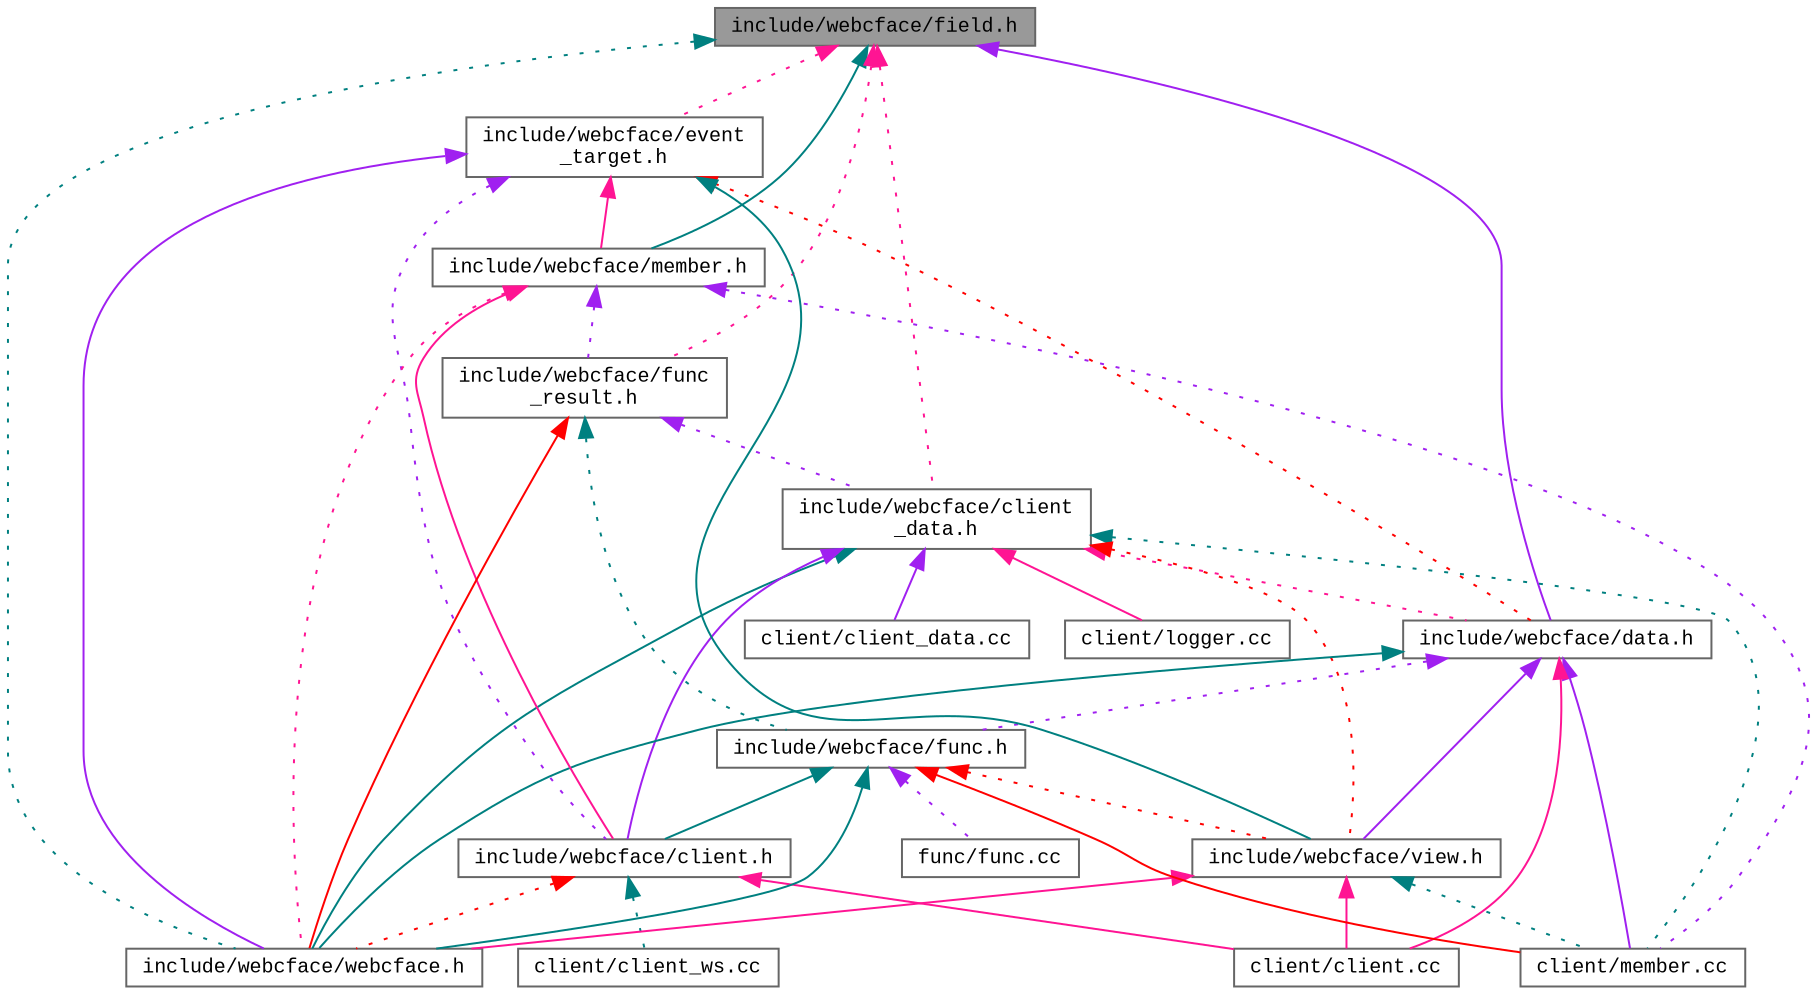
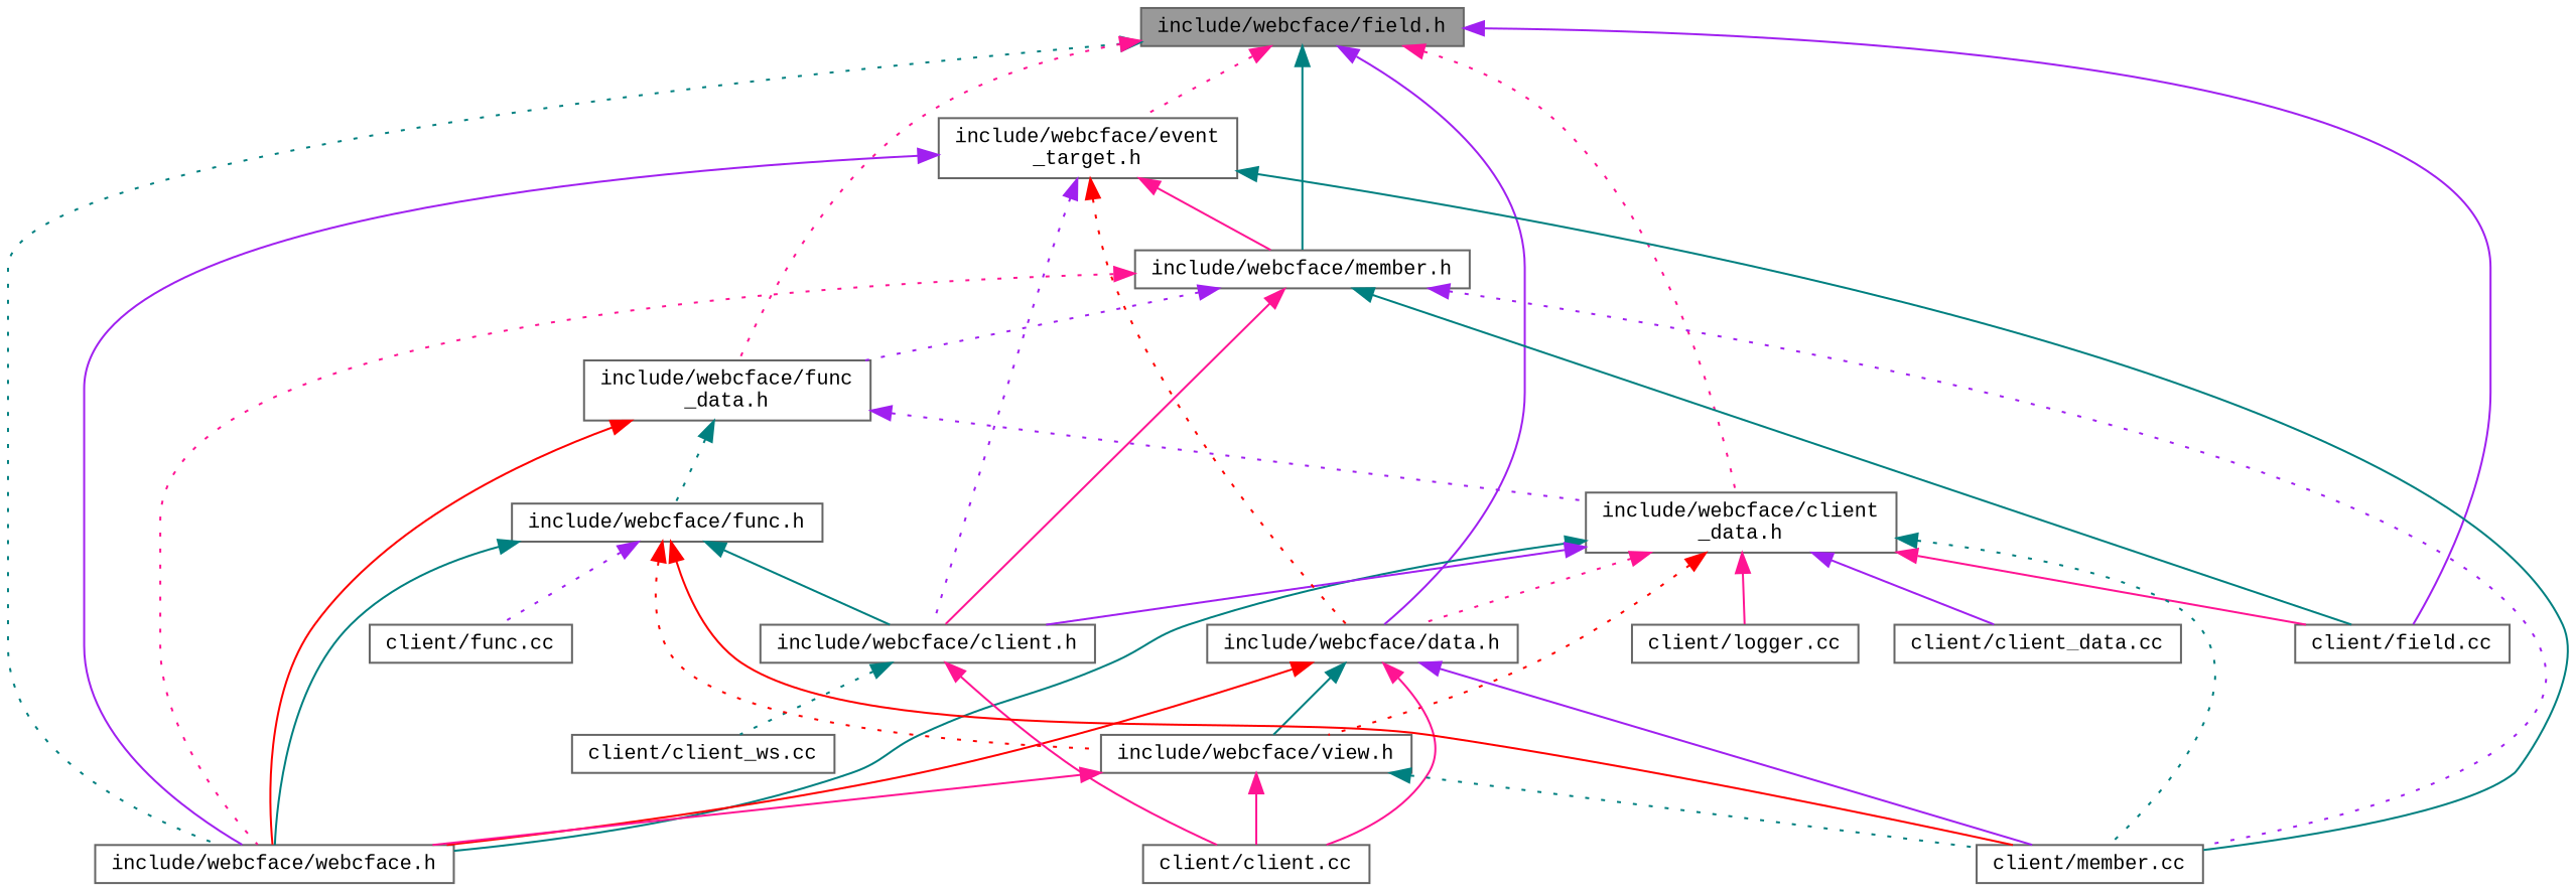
  digraph {
    fontname="Liberation Mono"
    node [color=grey40 fillcolor=white fontname="Liberation Mono" fontsize=10 shape=box style=filled]
    edge [color=deeppink dir=back fontname="Liberation Mono" fontsize=10 labelfontname=Helvetica labelfontsize=10 style=solid]
    n1 [color=gray40 fillcolor=grey60 fontcolor=black height=0.2 label="include/webcface/field.h" width=0.4]
+   n2 [height=0.2 label="client/field.cc" width=0.4]
    n3 [height=0.2 label="include/webcface/client\l_data.h" width=0.4]
    n4 [height=0.2 label="include/webcface/webcface.h" width=0.4]
    n5 [height=0.2 label="include/webcface/data.h" width=0.4]
    n6 [height=0.2 label="include/webcface/event\l_target.h" width=0.4]
    n7 [height=0.2 label="include/webcface/member.h" width=0.4]
-   n8 [height=0.2 label="include/webcface/func\l_result.h" width=0.4]
+   n8 [height=0.2 label="include/webcface/func\l_data.h" width=0.4]
    n9 [height=0.2 label="client/client_data.cc" width=0.4]
    n10 [height=0.2 label="client/logger.cc" width=0.4]
    n11 [height=0.2 label="client/member.cc" width=0.4]
    n12 [height=0.2 label="include/webcface/client.h" width=0.4]
    n13 [height=0.2 label="include/webcface/view.h" width=0.4]
    n14 [height=0.2 label="client/client.cc" width=0.4]
    n15 [height=0.2 label="include/webcface/func.h" width=0.4]
    n16 [height=0.2 label="client/client_ws.cc" width=0.4]
-   n17 [height=0.2 label="func/func.cc" width=0.4]
+   n17 [height=0.2 label="client/func.cc" width=0.4]
+   n1 -> n2 [color=purple]
    n1 -> n3 [style=dotted]
    n1 -> n4 [color=teal style=dotted]
    n1 -> n5 [color=purple]
    n1 -> n6 [style=dotted]
    n1 -> n7 [color=teal]
    n1 -> n8 [style=dotted]
+   n3 -> n2
    n3 -> n4 [color=teal]
    n3 -> n5 [style=dotted]
    n3 -> n9 [color=purple]
    n3 -> n10
    n3 -> n11 [color=teal style=dotted]
    n3 -> n12 [color=purple]
    n3 -> n13 [color=red style=dotted]
-   n5 -> n4 [color=teal]
+   n5 -> n4 [color=red]
    n5 -> n11 [color=purple]
-   n5 -> n13 [color=purple]
+   n5 -> n13 [color=teal]
    n5 -> n14
-   n5 -> n15 [color=purple style=dotted]
    n6 -> n4 [color=purple]
    n6 -> n5 [color=red style=dotted]
    n6 -> n7
-   n6 -> n13 [color=teal]
+   n6 -> n11 [color=teal]
    n6 -> n12 [color=purple style=dotted]
+   n7 -> n2 [color=teal]
    n7 -> n4 [style=dotted]
    n7 -> n8 [color=purple style=dotted]
    n7 -> n11 [color=purple style=dotted]
    n7 -> n12
    n8 -> n3 [color=purple style=dotted]
    n8 -> n4 [color=red]
    n8 -> n15 [color=teal style=dotted]
-   n12 -> n4 [color=red style=dotted]
    n12 -> n14
    n12 -> n16 [color=teal style=dotted]
    n13 -> n4
    n13 -> n11 [color=teal style=dotted]
    n13 -> n14
    n15 -> n4 [color=teal]
    n15 -> n11 [color=red]
    n15 -> n12 [color=teal]
    n15 -> n13 [color=red style=dotted]
    n15 -> n17 [color=purple style=dotted]
  }
